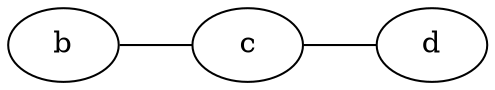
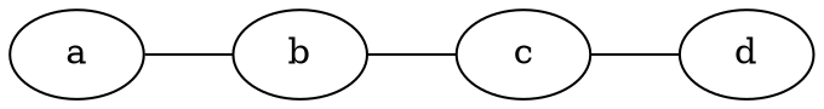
  graph {
    rankdir=LR
+   a
    b
    c
    d
+   a -- b
    b -- c
    c -- d
  }
